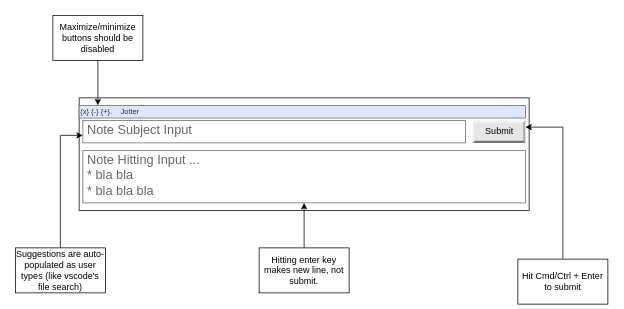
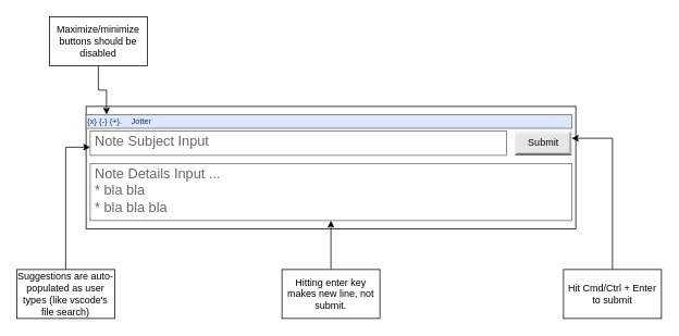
  <mxCell id="0" />
  <mxCell id="1" parent="0" />
  <mxCell id="2" value="" style="rounded=0;whiteSpace=wrap;html=1;" vertex="1" parent="1"><mxGeometry x="105" y="130" width="600" height="150" as="geometry" /></mxCell>
  <mxCell id="3" value="{x} {-} {+}.&amp;nbsp; &amp;nbsp; Jotter" style="whiteSpace=wrap;html=1;shadow=0;dashed=0;fontSize=10;align=left;fillColor=#dae8fc;strokeColor=#666666;fontColor=#333333;" vertex="1" parent="1"><mxGeometry x="105" y="140" width="595" height="16.88" as="geometry" /></mxCell>
  <mxCell id="4" value="Note Subject Input" style="strokeWidth=1;shadow=0;dashed=0;align=center;html=1;shape=mxgraph.mockup.text.textBox;fontColor=#666666;align=left;fontSize=17;spacingLeft=4;spacingTop=-3;strokeColor=#666666;mainText=" vertex="1" parent="1"><mxGeometry x="110" y="160" width="510" height="30" as="geometry" /></mxCell>
- <mxCell id="5" value="Note Hitting Input ...&lt;br&gt;* bla bla&lt;br&gt;* bla bla bla" style="strokeWidth=1;shadow=0;dashed=0;align=center;html=1;shape=mxgraph.mockup.text.textBox;fontColor=#666666;align=left;fontSize=17;spacingLeft=4;spacingTop=-3;strokeColor=#666666;mainText=" vertex="1" parent="1"><mxGeometry x="110" y="200" width="590" height="70" as="geometry" /></mxCell>
+ <mxCell id="5" value="Note Details Input ...&lt;br&gt;* bla bla&lt;br&gt;* bla bla bla" style="strokeWidth=1;shadow=0;dashed=0;align=center;html=1;shape=mxgraph.mockup.text.textBox;fontColor=#666666;align=left;fontSize=17;spacingLeft=4;spacingTop=-3;strokeColor=#666666;mainText=" vertex="1" parent="1"><mxGeometry x="110" y="200" width="590" height="70" as="geometry" /></mxCell>
  <mxCell id="6" value="Submit" style="labelPosition=center;verticalLabelPosition=middle;align=center;html=1;shape=mxgraph.basic.shaded_button;dx=3;fillColor=#E6E6E6;strokeColor=none;" vertex="1" parent="1"><mxGeometry x="630" y="160" width="70" height="30" as="geometry" /></mxCell>
  <mxCell id="7" style="edgeStyle=orthogonalEdgeStyle;rounded=0;orthogonalLoop=1;jettySize=auto;html=1;entryX=1;entryY=0.3;entryDx=0;entryDy=0;entryPerimeter=0;" edge="1" parent="1" source="8" target="6"><mxGeometry relative="1" as="geometry" /></mxCell>
- <mxCell id="8" value="Hit Cmd/Ctrl + Enter to submit" style="rounded=0;whiteSpace=wrap;html=1;" vertex="1" parent="1"><mxGeometry x="690" y="345" width="120" height="60" as="geometry" /></mxCell>
+ <mxCell id="8" value="Hit Cmd/Ctrl + Enter to submit" style="rounded=0;whiteSpace=wrap;html=1;" vertex="1" parent="1"><mxGeometry x="690" y="330" width="120" height="60" as="geometry" /></mxCell>
  <mxCell id="9" style="edgeStyle=orthogonalEdgeStyle;rounded=0;orthogonalLoop=1;jettySize=auto;html=1;" edge="1" parent="1" source="10" target="5"><mxGeometry relative="1" as="geometry" /></mxCell>
  <mxCell id="10" value="Hitting enter key makes new line, not submit." style="rounded=0;whiteSpace=wrap;html=1;" vertex="1" parent="1"><mxGeometry x="345" y="330" width="120" height="60" as="geometry" /></mxCell>
  <mxCell id="11" style="edgeStyle=orthogonalEdgeStyle;rounded=0;orthogonalLoop=1;jettySize=auto;html=1;entryX=0;entryY=0.667;entryDx=0;entryDy=0;entryPerimeter=0;" edge="1" parent="1" source="12" target="4"><mxGeometry relative="1" as="geometry" /></mxCell>
  <mxCell id="12" value="Suggestions are auto-populated as user types (like vscode's file search)" style="rounded=0;whiteSpace=wrap;html=1;" vertex="1" parent="1"><mxGeometry x="20" y="330" width="120" height="60" as="geometry" /></mxCell>
  <mxCell id="13" style="edgeStyle=orthogonalEdgeStyle;rounded=0;orthogonalLoop=1;jettySize=auto;html=1;entryX=0.042;entryY=0;entryDx=0;entryDy=0;entryPerimeter=0;" edge="1" parent="1" source="14" target="3"><mxGeometry relative="1" as="geometry" /></mxCell>
- <mxCell id="14" value="Maximize/minimize buttons should be disabled" style="rounded=0;whiteSpace=wrap;html=1;" vertex="1" parent="1"><mxGeometry x="70" y="20" width="120" height="60" as="geometry" /></mxCell>
+ <mxCell id="14" value="Maximize/minimize buttons should be disabled" style="rounded=0;whiteSpace=wrap;html=1;" vertex="1" parent="1"><mxGeometry x="60" y="20" width="120" height="60" as="geometry" /></mxCell>
